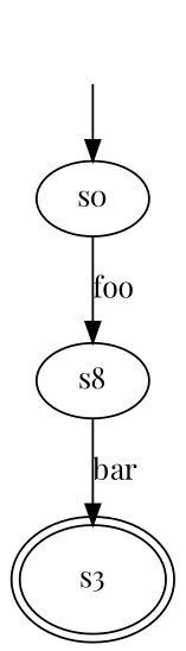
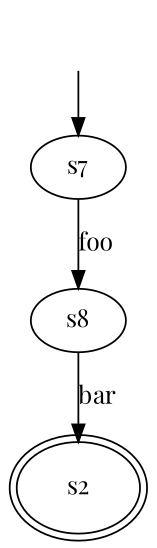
  digraph {
    fontname="Playfair Display"
    rankdir=TB
    node [fontname="Playfair Display"]
    edge [fontname="Playfair Display"]
    n1 [label=s8]
-   s0
-   s2 [peripheries=2 label=s3]
+   s0 [label=s7]
+   s2 [peripheries=2]
    _start_ [style=invis]
    n1 -> s2 [label=bar]
    s0 -> n1 [label=foo]
    _start_ -> s0
  }
